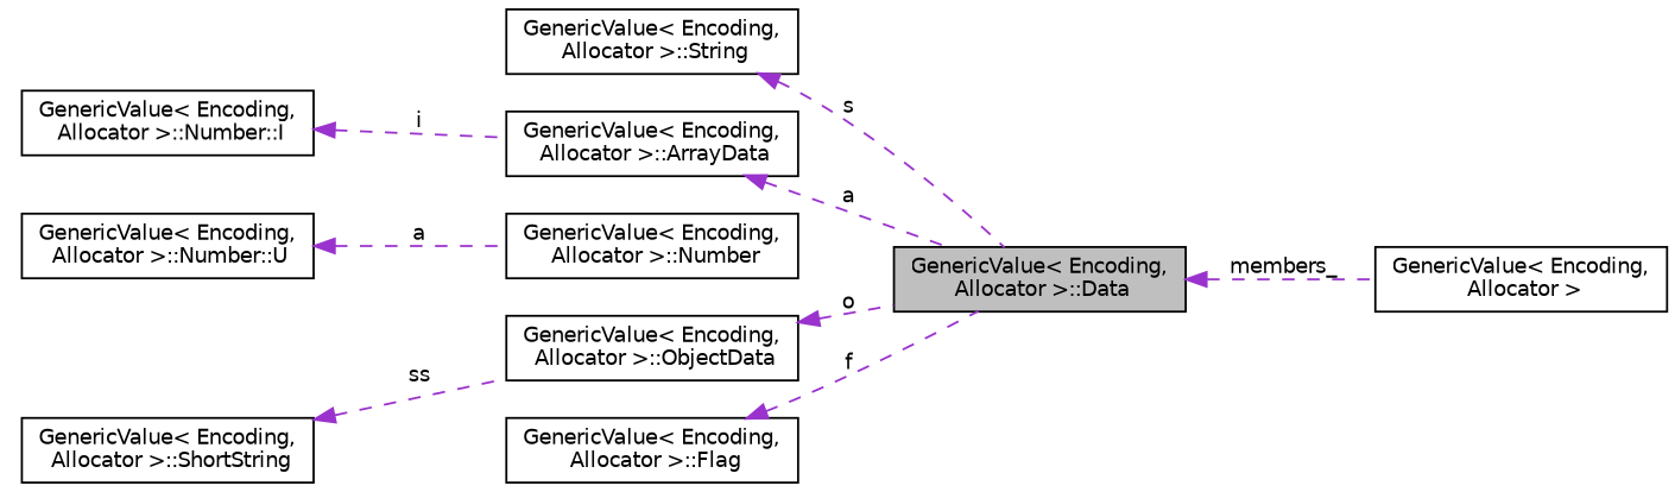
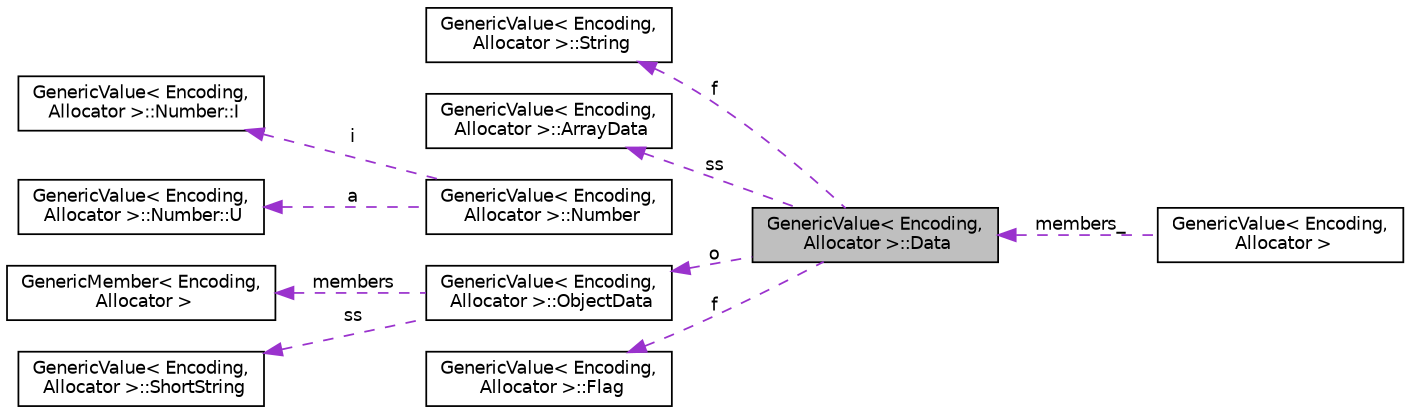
  digraph {
    rankdir=LR
    node [color=black fillcolor=white fontname=Helvetica fontsize=10 shape=record style=filled]
    edge [color=darkorchid3 dir=back fontname=Helvetica fontsize=10 labelfontname=Helvetica labelfontsize=10 style=dashed]
    n1 [fillcolor=grey75 fontcolor=black height=0.2 label="GenericValue\< Encoding,\l Allocator \>::Data" width=0.4]
    n2 [height=0.2 label="GenericValue\< Encoding,\l Allocator \>" width=0.4]
    n3 [height=0.2 label="GenericValue\< Encoding,\l Allocator \>::String" width=0.4]
    n4 [height=0.2 label="GenericValue\< Encoding,\l Allocator \>::ArrayData" width=0.4]
    n5 [height=0.2 label="GenericValue\< Encoding,\l Allocator \>::ObjectData" width=0.4]
+   n6 [height=0.2 label="GenericMember\< Encoding,\l Allocator \>" width=0.4]
    n7 [height=0.2 label="GenericValue\< Encoding,\l Allocator \>::Number" width=0.4]
    n8 [height=0.2 label="GenericValue\< Encoding,\l Allocator \>::Number::U" width=0.4]
    n9 [height=0.2 label="GenericValue\< Encoding,\l Allocator \>::Number::I" width=0.4]
    n10 [height=0.2 label="GenericValue\< Encoding,\l Allocator \>::ShortString" width=0.4]
    n11 [height=0.2 label="GenericValue\< Encoding,\l Allocator \>::Flag" width=0.4]
    n1 -> n2 [label=" members_"]
-   n3 -> n1 [label=" s"]
-   n4 -> n1 [label=" a"]
+   n3 -> n1 [label=" f"]
+   n4 -> n1 [label=" ss"]
    n5 -> n1 [label=" o"]
+   n6 -> n5 [label=" members"]
    n8 -> n7 [label=" a"]
-   n9 -> n4 [label=" i"]
+   n9 -> n7 [label=" i"]
    n10 -> n5 [label=" ss"]
    n11 -> n1 [label=" f"]
  }
